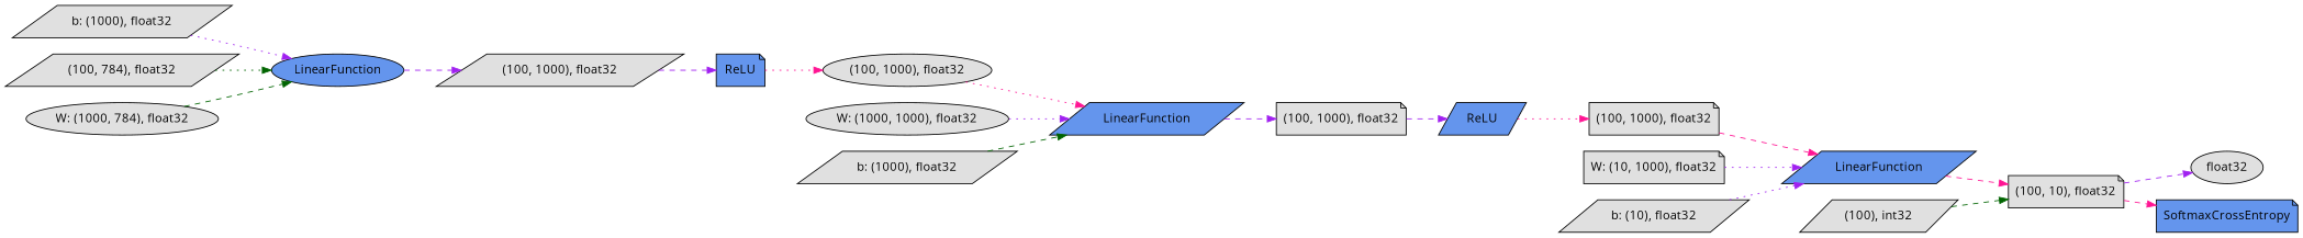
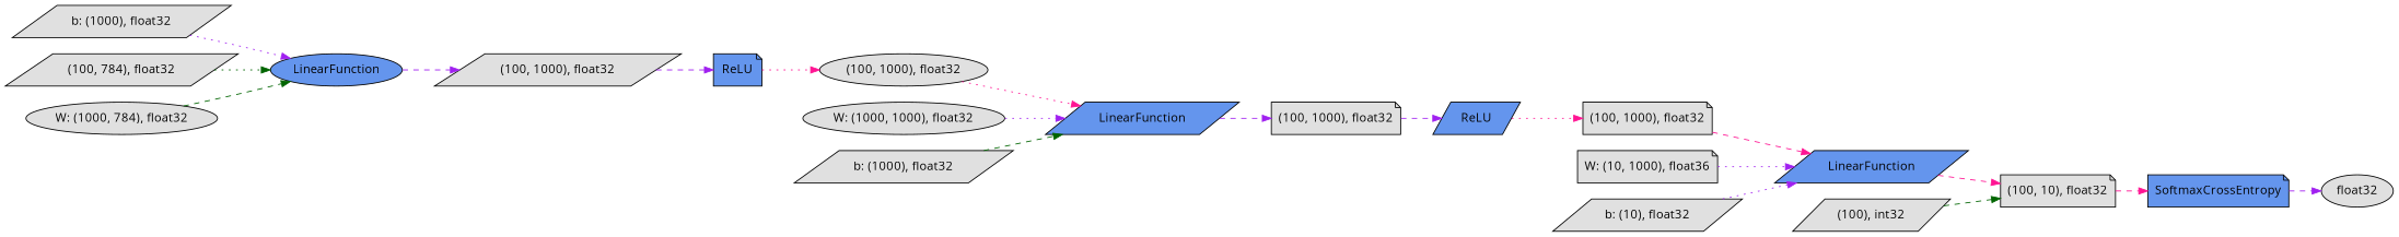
  digraph {
    fontname="Open Sans"
    rankdir=LR
    node [fillcolor="#E0E0E0" fontname="Open Sans" shape=parallelogram style=filled]
    edge [color=purple fontname="Open Sans" style=dashed]
    n1 [label="b: (1000), float32"]
    n2 [fillcolor="#6495ED" label=LinearFunction shape=ellipse]
    n3 [label="(100, 1000), float32"]
    n4 [label=float32 shape=ellipse]
    n5 [fillcolor="#6495ED" label=ReLU shape=note]
    n6 [label="(100, 1000), float32" shape=note]
    n7 [fillcolor="#6495ED" label=LinearFunction]
    n8 [label="(100, 10), float32" shape=note]
    n9 [fillcolor="#6495ED" label=SoftmaxCrossEntropy shape=note]
-   n10 [label="W: (10, 1000), float32" shape=note]
+   n10 [label="W: (10, 1000), float36" shape=note]
    n11 [label="(100, 784), float32"]
    n12 [fillcolor="#6495ED" label=ReLU]
    n13 [label="W: (1000, 1000), float32" shape=ellipse]
    n14 [fillcolor="#6495ED" label=LinearFunction]
    n15 [label="(100, 1000), float32" shape=note]
    n16 [label="W: (1000, 784), float32" shape=ellipse]
    n17 [label="(100, 1000), float32" shape=ellipse]
    n18 [label="b: (10), float32"]
    n19 [label="(100), int32"]
    n20 [label="b: (1000), float32"]
    n1 -> n2 [style=dotted]
    n2 -> n3
    n3 -> n5
    n5 -> n17 [color=deeppink style=dotted]
    n6 -> n7 [color=deeppink]
    n7 -> n8 [color=deeppink]
    n8 -> n9 [color=deeppink]
-   n8 -> n4
+   n9 -> n4
    n10 -> n7 [style=dotted]
    n11 -> n2 [color=darkgreen style=dotted]
    n12 -> n6 [color=deeppink style=dotted]
    n13 -> n14 [style=dotted]
    n14 -> n15
    n15 -> n12
    n16 -> n2 [color=darkgreen]
    n17 -> n14 [color=deeppink style=dotted]
    n18 -> n7 [style=dotted]
    n19 -> n8 [color=darkgreen]
    n20 -> n14 [color=darkgreen]
  }
